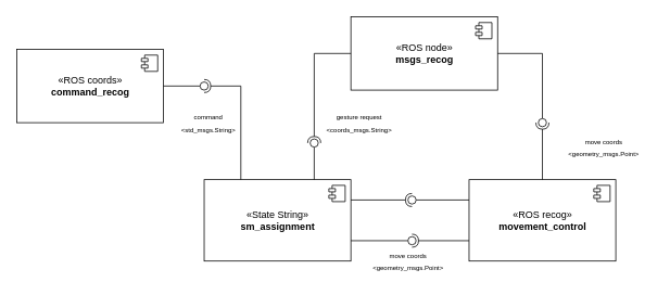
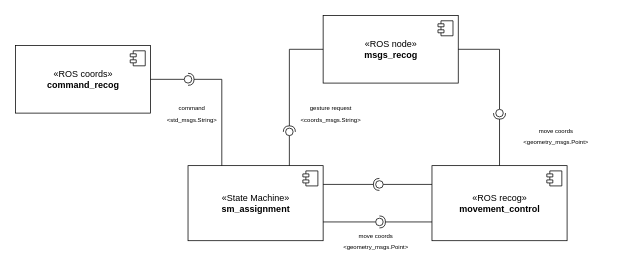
  <mxCell id="0" />
  <mxCell id="1" parent="0" />
  <mxCell id="2" value="«ROS coords»&lt;br&gt;&lt;b&gt;command_recog&lt;/b&gt;" style="html=1;dropTarget=0;" vertex="1" parent="1"><mxGeometry x="20" y="60" width="180" height="90" as="geometry" /></mxCell>
  <mxCell id="3" value="" style="shape=module;jettyWidth=8;jettyHeight=4;" vertex="1" parent="2"><mxGeometry x="1" width="20" height="20" relative="1" as="geometry"><mxPoint x="-27" y="7" as="offset" /></mxGeometry></mxCell>
  <mxCell id="4" value="«ROS node»&lt;br&gt;&lt;b&gt;msgs_recog&lt;/b&gt;" style="html=1;dropTarget=0;" vertex="1" parent="1"><mxGeometry x="430" y="20" width="180" height="90" as="geometry" /></mxCell>
  <mxCell id="5" value="" style="shape=module;jettyWidth=8;jettyHeight=4;" vertex="1" parent="4"><mxGeometry x="1" width="20" height="20" relative="1" as="geometry"><mxPoint x="-27" y="7" as="offset" /></mxGeometry></mxCell>
- <mxCell id="6" value="«State String»&lt;br&gt;&lt;b&gt;sm_assignment&lt;/b&gt;" style="html=1;dropTarget=0;" vertex="1" parent="1"><mxGeometry x="250" y="220" width="180" height="100" as="geometry" /></mxCell>
+ <mxCell id="6" value="«State Machine»&lt;br&gt;&lt;b&gt;sm_assignment&lt;/b&gt;" style="html=1;dropTarget=0;" vertex="1" parent="1"><mxGeometry x="250" y="220" width="180" height="100" as="geometry" /></mxCell>
  <mxCell id="7" value="" style="shape=module;jettyWidth=8;jettyHeight=4;" vertex="1" parent="6"><mxGeometry x="1" width="20" height="20" relative="1" as="geometry"><mxPoint x="-27" y="7" as="offset" /></mxGeometry></mxCell>
  <mxCell id="8" value="«ROS recog»&lt;br&gt;&lt;b&gt;movement_control&lt;/b&gt;" style="html=1;dropTarget=0;" vertex="1" parent="1"><mxGeometry x="575" y="220" width="180" height="100" as="geometry" /></mxCell>
  <mxCell id="9" value="" style="shape=module;jettyWidth=8;jettyHeight=4;" vertex="1" parent="8"><mxGeometry x="1" width="20" height="20" relative="1" as="geometry"><mxPoint x="-27" y="7" as="offset" /></mxGeometry></mxCell>
  <mxCell id="10" value="" style="rounded=0;orthogonalLoop=1;jettySize=auto;html=1;endArrow=none;endFill=0;exitX=1;exitY=0.5;exitDx=0;exitDy=0;" edge="1" target="12" parent="1" source="2"><mxGeometry relative="1" as="geometry"><mxPoint x="230" y="105" as="sourcePoint" /></mxGeometry></mxCell>
  <mxCell id="11" value="" style="rounded=0;orthogonalLoop=1;jettySize=auto;html=1;endArrow=halfCircle;endFill=0;entryX=0.5;entryY=0.5;entryDx=0;entryDy=0;endSize=6;strokeWidth=1;exitX=0.25;exitY=0;exitDx=0;exitDy=0;" edge="1" target="12" parent="1" source="6"><mxGeometry relative="1" as="geometry"><mxPoint x="270" y="105" as="sourcePoint" /><Array as="points"><mxPoint x="295" y="105" /></Array></mxGeometry></mxCell>
  <mxCell id="12" value="" style="ellipse;whiteSpace=wrap;html=1;fontFamily=Helvetica;fontSize=12;fontColor=#000000;align=center;strokeColor=#000000;fillColor=#ffffff;points=[];aspect=fixed;resizable=0;" vertex="1" parent="1"><mxGeometry x="245" y="100" width="10" height="10" as="geometry" /></mxCell>
  <mxCell id="13" value="" style="rounded=0;orthogonalLoop=1;jettySize=auto;html=1;endArrow=none;endFill=0;exitX=0.75;exitY=0;exitDx=0;exitDy=0;" edge="1" target="15" parent="1" source="6"><mxGeometry relative="1" as="geometry"><mxPoint x="365" y="175" as="sourcePoint" /></mxGeometry></mxCell>
  <mxCell id="14" value="" style="rounded=0;orthogonalLoop=1;jettySize=auto;html=1;endArrow=halfCircle;endFill=0;entryX=0.5;entryY=0.5;entryDx=0;entryDy=0;endSize=6;strokeWidth=1;exitX=0;exitY=0.5;exitDx=0;exitDy=0;" edge="1" target="15" parent="1" source="4"><mxGeometry relative="1" as="geometry"><mxPoint x="405" y="175" as="sourcePoint" /><Array as="points"><mxPoint x="385" y="65" /></Array></mxGeometry></mxCell>
  <mxCell id="15" value="" style="ellipse;whiteSpace=wrap;html=1;fontFamily=Helvetica;fontSize=12;fontColor=#000000;align=center;strokeColor=#000000;fillColor=#ffffff;points=[];aspect=fixed;resizable=0;" vertex="1" parent="1"><mxGeometry x="380" y="170" width="10" height="10" as="geometry" /></mxCell>
  <mxCell id="16" value="&lt;div&gt;&lt;font style=&quot;font-size: 8px&quot;&gt;gesture request&lt;/font&gt;&lt;/div&gt;&lt;div&gt;&lt;font style=&quot;font-size: 8px&quot;&gt;&amp;lt;coords_msgs.String&amp;gt;&lt;/font&gt;&lt;/div&gt;" style="text;html=1;align=center;verticalAlign=middle;resizable=0;points=[];autosize=1;" vertex="1" parent="1"><mxGeometry x="395" y="130" width="90" height="40" as="geometry" /></mxCell>
  <mxCell id="17" value="&lt;div&gt;&lt;font style=&quot;font-size: 8px&quot;&gt;move coords&lt;br&gt;&lt;/font&gt;&lt;/div&gt;&lt;div&gt;&lt;font style=&quot;font-size: 8px&quot;&gt;&amp;lt;geometry_msgs.Point&amp;gt;&lt;/font&gt;&lt;/div&gt;" style="text;html=1;align=center;verticalAlign=middle;resizable=0;points=[];autosize=1;" vertex="1" parent="1"><mxGeometry x="680" y="160" width="120" height="40" as="geometry" /></mxCell>
  <mxCell id="18" value="&lt;div&gt;&lt;font style=&quot;font-size: 8px&quot;&gt;command&lt;br&gt;&lt;/font&gt;&lt;/div&gt;&lt;div&gt;&lt;font style=&quot;font-size: 8px&quot;&gt;&amp;lt;std_msgs.String&amp;gt;&lt;/font&gt;&lt;/div&gt;" style="text;html=1;align=center;verticalAlign=middle;resizable=0;points=[];autosize=1;" vertex="1" parent="1"><mxGeometry x="210" y="130" width="90" height="40" as="geometry" /></mxCell>
  <mxCell id="19" value="" style="rounded=0;orthogonalLoop=1;jettySize=auto;html=1;endArrow=none;endFill=0;exitX=1;exitY=0.5;exitDx=0;exitDy=0;" edge="1" target="21" parent="1" source="4"><mxGeometry relative="1" as="geometry"><mxPoint x="460" y="265" as="sourcePoint" /><Array as="points"><mxPoint x="665" y="65" /></Array></mxGeometry></mxCell>
  <mxCell id="20" value="" style="rounded=0;orthogonalLoop=1;jettySize=auto;html=1;endArrow=halfCircle;endFill=0;entryX=0.5;entryY=0.5;entryDx=0;entryDy=0;endSize=6;strokeWidth=1;exitX=0.5;exitY=0;exitDx=0;exitDy=0;" edge="1" target="21" parent="1" source="8"><mxGeometry relative="1" as="geometry"><mxPoint x="500" y="265" as="sourcePoint" /></mxGeometry></mxCell>
  <mxCell id="21" value="" style="ellipse;whiteSpace=wrap;html=1;fontFamily=Helvetica;fontSize=12;fontColor=#000000;align=center;strokeColor=#000000;fillColor=#ffffff;points=[];aspect=fixed;resizable=0;" vertex="1" parent="1"><mxGeometry x="660" y="145" width="10" height="10" as="geometry" /></mxCell>
  <mxCell id="22" value="" style="rounded=0;orthogonalLoop=1;jettySize=auto;html=1;endArrow=none;endFill=0;exitX=0;exitY=0.25;exitDx=0;exitDy=0;" edge="1" target="24" parent="1" source="8"><mxGeometry relative="1" as="geometry"><mxPoint x="485" y="245" as="sourcePoint" /></mxGeometry></mxCell>
  <mxCell id="23" value="" style="rounded=0;orthogonalLoop=1;jettySize=auto;html=1;endArrow=halfCircle;endFill=0;entryX=0.5;entryY=0.5;entryDx=0;entryDy=0;endSize=6;strokeWidth=1;exitX=1;exitY=0.25;exitDx=0;exitDy=0;" edge="1" target="24" parent="1" source="6"><mxGeometry relative="1" as="geometry"><mxPoint x="525" y="245" as="sourcePoint" /></mxGeometry></mxCell>
  <mxCell id="24" value="" style="ellipse;whiteSpace=wrap;html=1;fontFamily=Helvetica;fontSize=12;fontColor=#000000;align=center;strokeColor=#000000;fillColor=#ffffff;points=[];aspect=fixed;resizable=0;direction=west;" vertex="1" parent="1"><mxGeometry x="500" y="240" width="10" height="10" as="geometry" /></mxCell>
  <mxCell id="25" value="" style="rounded=0;orthogonalLoop=1;jettySize=auto;html=1;endArrow=none;endFill=0;exitX=1;exitY=0.75;exitDx=0;exitDy=0;" edge="1" target="27" parent="1" source="6"><mxGeometry relative="1" as="geometry"><mxPoint x="485" y="285" as="sourcePoint" /></mxGeometry></mxCell>
  <mxCell id="26" value="" style="rounded=0;orthogonalLoop=1;jettySize=auto;html=1;endArrow=halfCircle;endFill=0;entryX=0.5;entryY=0.5;entryDx=0;entryDy=0;endSize=6;strokeWidth=1;exitX=0;exitY=0.75;exitDx=0;exitDy=0;" edge="1" target="27" parent="1" source="8"><mxGeometry relative="1" as="geometry"><mxPoint x="525" y="285" as="sourcePoint" /></mxGeometry></mxCell>
  <mxCell id="27" value="" style="ellipse;whiteSpace=wrap;html=1;fontFamily=Helvetica;fontSize=12;fontColor=#000000;align=center;strokeColor=#000000;fillColor=#ffffff;points=[];aspect=fixed;resizable=0;" vertex="1" parent="1"><mxGeometry x="500" y="290" width="10" height="10" as="geometry" /></mxCell>
  <mxCell id="28" value="&lt;div&gt;&lt;font style=&quot;font-size: 8px&quot;&gt;move coords&lt;br&gt;&lt;/font&gt;&lt;/div&gt;&lt;div&gt;&lt;font style=&quot;font-size: 8px&quot;&gt;&amp;lt;geometry_msgs.Point&amp;gt;&lt;/font&gt;&lt;/div&gt;" style="text;html=1;align=center;verticalAlign=middle;resizable=0;points=[];autosize=1;" vertex="1" parent="1"><mxGeometry x="440" y="300" width="120" height="40" as="geometry" /></mxCell>
